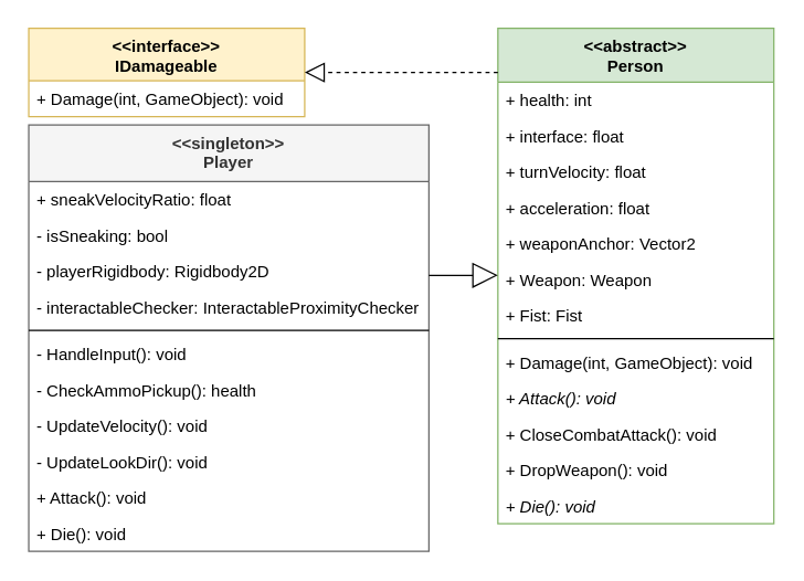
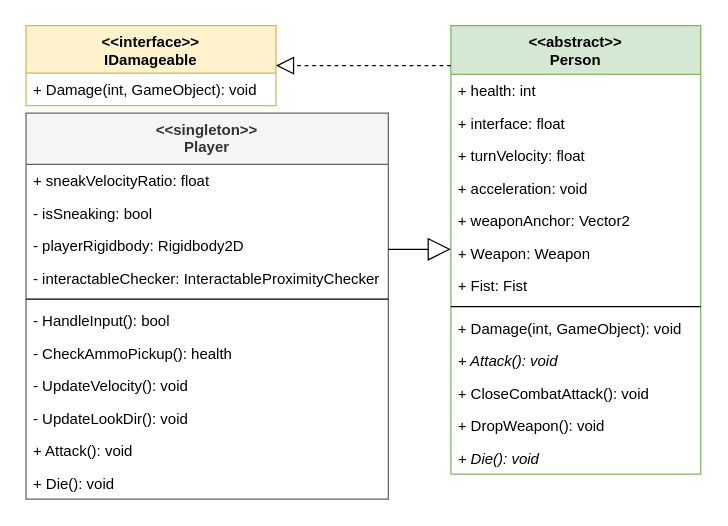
  <mxCell id="0" />
  <mxCell id="1" parent="0" />
  <mxCell id="2" value="&lt;&lt;interface&gt;&gt;&#10;IDamageable" style="swimlane;fontStyle=1;align=center;verticalAlign=top;childLayout=stackLayout;horizontal=1;startSize=38;horizontalStack=0;resizeParent=1;resizeParentMax=0;resizeLast=0;collapsible=1;marginBottom=0;fillColor=#fff2cc;strokeColor=#d6b656;" vertex="1" parent="1"><mxGeometry x="20" y="20" width="200" height="64" as="geometry" /></mxCell>
  <mxCell id="3" value="+ Damage(int, GameObject): void" style="text;strokeColor=none;fillColor=none;align=left;verticalAlign=top;spacingLeft=4;spacingRight=4;overflow=hidden;rotatable=0;points=[[0,0.5],[1,0.5]];portConstraint=eastwest;" vertex="1" parent="2"><mxGeometry y="38" width="200" height="26" as="geometry" /></mxCell>
  <mxCell id="4" value="&lt;&lt;abstract&gt;&gt;&#10;Person" style="swimlane;fontStyle=1;align=center;verticalAlign=top;childLayout=stackLayout;horizontal=1;startSize=39;horizontalStack=0;resizeParent=1;resizeParentMax=0;resizeLast=0;collapsible=1;marginBottom=0;fillColor=#d5e8d4;strokeColor=#82b366;" vertex="1" parent="1"><mxGeometry x="360" y="20" width="200" height="359" as="geometry" /></mxCell>
  <mxCell id="5" value="+ health: int" style="text;strokeColor=none;fillColor=none;align=left;verticalAlign=top;spacingLeft=4;spacingRight=4;overflow=hidden;rotatable=0;points=[[0,0.5],[1,0.5]];portConstraint=eastwest;" vertex="1" parent="4"><mxGeometry y="39" width="200" height="26" as="geometry" /></mxCell>
  <mxCell id="6" value="+ interface: float" style="text;strokeColor=none;fillColor=none;align=left;verticalAlign=top;spacingLeft=4;spacingRight=4;overflow=hidden;rotatable=0;points=[[0,0.5],[1,0.5]];portConstraint=eastwest;" vertex="1" parent="4"><mxGeometry y="65" width="200" height="26" as="geometry" /></mxCell>
  <mxCell id="7" value="+ turnVelocity: float" style="text;strokeColor=none;fillColor=none;align=left;verticalAlign=top;spacingLeft=4;spacingRight=4;overflow=hidden;rotatable=0;points=[[0,0.5],[1,0.5]];portConstraint=eastwest;" vertex="1" parent="4"><mxGeometry y="91" width="200" height="26" as="geometry" /></mxCell>
- <mxCell id="8" value="+ acceleration: float" style="text;strokeColor=none;fillColor=none;align=left;verticalAlign=top;spacingLeft=4;spacingRight=4;overflow=hidden;rotatable=0;points=[[0,0.5],[1,0.5]];portConstraint=eastwest;" vertex="1" parent="4"><mxGeometry y="117" width="200" height="26" as="geometry" /></mxCell>
+ <mxCell id="8" value="+ acceleration: void" style="text;strokeColor=none;fillColor=none;align=left;verticalAlign=top;spacingLeft=4;spacingRight=4;overflow=hidden;rotatable=0;points=[[0,0.5],[1,0.5]];portConstraint=eastwest;" vertex="1" parent="4"><mxGeometry y="117" width="200" height="26" as="geometry" /></mxCell>
  <mxCell id="9" value="+ weaponAnchor: Vector2" style="text;strokeColor=none;fillColor=none;align=left;verticalAlign=top;spacingLeft=4;spacingRight=4;overflow=hidden;rotatable=0;points=[[0,0.5],[1,0.5]];portConstraint=eastwest;" vertex="1" parent="4"><mxGeometry y="143" width="200" height="26" as="geometry" /></mxCell>
  <mxCell id="10" value="+ Weapon: Weapon" style="text;strokeColor=none;fillColor=none;align=left;verticalAlign=top;spacingLeft=4;spacingRight=4;overflow=hidden;rotatable=0;points=[[0,0.5],[1,0.5]];portConstraint=eastwest;" vertex="1" parent="4"><mxGeometry y="169" width="200" height="26" as="geometry" /></mxCell>
  <mxCell id="11" value="+ Fist: Fist" style="text;strokeColor=none;fillColor=none;align=left;verticalAlign=top;spacingLeft=4;spacingRight=4;overflow=hidden;rotatable=0;points=[[0,0.5],[1,0.5]];portConstraint=eastwest;" vertex="1" parent="4"><mxGeometry y="195" width="200" height="26" as="geometry" /></mxCell>
  <mxCell id="12" value="" style="line;strokeWidth=1;fillColor=none;align=left;verticalAlign=middle;spacingTop=-1;spacingLeft=3;spacingRight=3;rotatable=0;labelPosition=right;points=[];portConstraint=eastwest;" vertex="1" parent="4"><mxGeometry y="221" width="200" height="8" as="geometry" /></mxCell>
  <mxCell id="13" value="+ Damage(int, GameObject): void" style="text;strokeColor=none;fillColor=none;align=left;verticalAlign=top;spacingLeft=4;spacingRight=4;overflow=hidden;rotatable=0;points=[[0,0.5],[1,0.5]];portConstraint=eastwest;" vertex="1" parent="4"><mxGeometry y="229" width="200" height="26" as="geometry" /></mxCell>
  <mxCell id="14" value="+ Attack(): void" style="text;strokeColor=none;fillColor=none;align=left;verticalAlign=top;spacingLeft=4;spacingRight=4;overflow=hidden;rotatable=0;points=[[0,0.5],[1,0.5]];portConstraint=eastwest;fontStyle=2" vertex="1" parent="4"><mxGeometry y="255" width="200" height="26" as="geometry" /></mxCell>
  <mxCell id="15" value="+ CloseCombatAttack(): void" style="text;strokeColor=none;fillColor=none;align=left;verticalAlign=top;spacingLeft=4;spacingRight=4;overflow=hidden;rotatable=0;points=[[0,0.5],[1,0.5]];portConstraint=eastwest;" vertex="1" parent="4"><mxGeometry y="281" width="200" height="26" as="geometry" /></mxCell>
  <mxCell id="16" value="+ DropWeapon(): void" style="text;strokeColor=none;fillColor=none;align=left;verticalAlign=top;spacingLeft=4;spacingRight=4;overflow=hidden;rotatable=0;points=[[0,0.5],[1,0.5]];portConstraint=eastwest;" vertex="1" parent="4"><mxGeometry y="307" width="200" height="26" as="geometry" /></mxCell>
  <mxCell id="17" value="+ Die(): void" style="text;strokeColor=none;fillColor=none;align=left;verticalAlign=top;spacingLeft=4;spacingRight=4;overflow=hidden;rotatable=0;points=[[0,0.5],[1,0.5]];portConstraint=eastwest;fontStyle=2" vertex="1" parent="4"><mxGeometry y="333" width="200" height="26" as="geometry" /></mxCell>
  <mxCell id="18" value="&lt;&lt;singleton&gt;&gt;&#10;Player" style="swimlane;fontStyle=1;align=center;verticalAlign=top;childLayout=stackLayout;horizontal=1;startSize=41;horizontalStack=0;resizeParent=1;resizeParentMax=0;resizeLast=0;collapsible=1;marginBottom=0;fillColor=#f5f5f5;strokeColor=#666666;fontColor=#333333;" vertex="1" parent="1"><mxGeometry x="20" y="90" width="290" height="309" as="geometry" /></mxCell>
  <mxCell id="19" value="+ sneakVelocityRatio: float" style="text;strokeColor=none;fillColor=none;align=left;verticalAlign=top;spacingLeft=4;spacingRight=4;overflow=hidden;rotatable=0;points=[[0,0.5],[1,0.5]];portConstraint=eastwest;" vertex="1" parent="18"><mxGeometry y="41" width="290" height="26" as="geometry" /></mxCell>
  <mxCell id="20" value="- isSneaking: bool" style="text;strokeColor=none;fillColor=none;align=left;verticalAlign=top;spacingLeft=4;spacingRight=4;overflow=hidden;rotatable=0;points=[[0,0.5],[1,0.5]];portConstraint=eastwest;" vertex="1" parent="18"><mxGeometry y="67" width="290" height="26" as="geometry" /></mxCell>
  <mxCell id="21" value="- playerRigidbody: Rigidbody2D" style="text;strokeColor=none;fillColor=none;align=left;verticalAlign=top;spacingLeft=4;spacingRight=4;overflow=hidden;rotatable=0;points=[[0,0.5],[1,0.5]];portConstraint=eastwest;" vertex="1" parent="18"><mxGeometry y="93" width="290" height="26" as="geometry" /></mxCell>
  <mxCell id="22" value="- interactableChecker: InteractableProximityChecker" style="text;strokeColor=none;fillColor=none;align=left;verticalAlign=top;spacingLeft=4;spacingRight=4;overflow=hidden;rotatable=0;points=[[0,0.5],[1,0.5]];portConstraint=eastwest;" vertex="1" parent="18"><mxGeometry y="119" width="290" height="26" as="geometry" /></mxCell>
  <mxCell id="23" value="" style="line;strokeWidth=1;fillColor=none;align=left;verticalAlign=middle;spacingTop=-1;spacingLeft=3;spacingRight=3;rotatable=0;labelPosition=right;points=[];portConstraint=eastwest;" vertex="1" parent="18"><mxGeometry y="145" width="290" height="8" as="geometry" /></mxCell>
- <mxCell id="24" value="- HandleInput(): void" style="text;strokeColor=none;fillColor=none;align=left;verticalAlign=top;spacingLeft=4;spacingRight=4;overflow=hidden;rotatable=0;points=[[0,0.5],[1,0.5]];portConstraint=eastwest;" vertex="1" parent="18"><mxGeometry y="153" width="290" height="26" as="geometry" /></mxCell>
+ <mxCell id="24" value="- HandleInput(): bool" style="text;strokeColor=none;fillColor=none;align=left;verticalAlign=top;spacingLeft=4;spacingRight=4;overflow=hidden;rotatable=0;points=[[0,0.5],[1,0.5]];portConstraint=eastwest;" vertex="1" parent="18"><mxGeometry y="153" width="290" height="26" as="geometry" /></mxCell>
  <mxCell id="25" value="- CheckAmmoPickup(): health" style="text;strokeColor=none;fillColor=none;align=left;verticalAlign=top;spacingLeft=4;spacingRight=4;overflow=hidden;rotatable=0;points=[[0,0.5],[1,0.5]];portConstraint=eastwest;" vertex="1" parent="18"><mxGeometry y="179" width="290" height="26" as="geometry" /></mxCell>
  <mxCell id="26" value="- UpdateVelocity(): void" style="text;strokeColor=none;fillColor=none;align=left;verticalAlign=top;spacingLeft=4;spacingRight=4;overflow=hidden;rotatable=0;points=[[0,0.5],[1,0.5]];portConstraint=eastwest;" vertex="1" parent="18"><mxGeometry y="205" width="290" height="26" as="geometry" /></mxCell>
  <mxCell id="27" value="- UpdateLookDir(): void" style="text;strokeColor=none;fillColor=none;align=left;verticalAlign=top;spacingLeft=4;spacingRight=4;overflow=hidden;rotatable=0;points=[[0,0.5],[1,0.5]];portConstraint=eastwest;" vertex="1" parent="18"><mxGeometry y="231" width="290" height="26" as="geometry" /></mxCell>
  <mxCell id="28" value="+ Attack(): void" style="text;strokeColor=none;fillColor=none;align=left;verticalAlign=top;spacingLeft=4;spacingRight=4;overflow=hidden;rotatable=0;points=[[0,0.5],[1,0.5]];portConstraint=eastwest;" vertex="1" parent="18"><mxGeometry y="257" width="290" height="26" as="geometry" /></mxCell>
  <mxCell id="29" value="+ Die(): void" style="text;strokeColor=none;fillColor=none;align=left;verticalAlign=top;spacingLeft=4;spacingRight=4;overflow=hidden;rotatable=0;points=[[0,0.5],[1,0.5]];portConstraint=eastwest;" vertex="1" parent="18"><mxGeometry y="283" width="290" height="26" as="geometry" /></mxCell>
  <mxCell id="30" value="" style="endArrow=block;dashed=1;endFill=0;endSize=12;html=1;edgeStyle=orthogonalEdgeStyle;rounded=0;" edge="1" parent="1" source="4" target="2"><mxGeometry width="160" relative="1" as="geometry"><mxPoint x="230" y="530" as="sourcePoint" /><mxPoint x="390" y="530" as="targetPoint" /><Array as="points"><mxPoint x="350" y="52" /><mxPoint x="350" y="52" /></Array></mxGeometry></mxCell>
  <mxCell id="31" value="" style="endArrow=block;endSize=16;endFill=0;html=1;rounded=0;edgeStyle=orthogonalEdgeStyle;" edge="1" parent="1" source="18" target="4"><mxGeometry width="160" relative="1" as="geometry"><mxPoint x="80" y="560" as="sourcePoint" /><mxPoint x="240" y="560" as="targetPoint" /><Array as="points"><mxPoint x="330" y="199" /><mxPoint x="330" y="199" /></Array></mxGeometry></mxCell>
